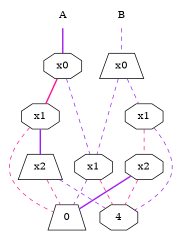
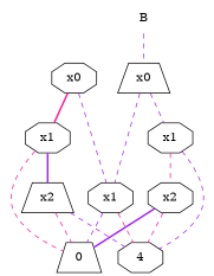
  graph {
    node [shape=octagon]
    edge [color=purple style=dashed]
-   A [shape=plaintext]
    n2 [label=x0]
    n3 [label=x1]
    n4 [label=x1]
    0 [shape=trapezium]
    n6 [label=x2 shape=trapezium]
    n7 [label=4]
    B [shape=plaintext]
    n9 [label=x0 shape=trapezium]
    n10 [label=x1]
    n11 [label=x2]
-   A -- n2 [style=bold]
    n2 -- n3 [color=deeppink style=bold]
    n2 -- n4
    n3 -- 0 [color=deeppink]
    n3 -- n6 [style=bold]
    n4 -- 0
    n4 -- n7 [color=deeppink]
    n6 -- 0 [color=deeppink]
    n6 -- n7
    B -- n9
    n9 -- n4
    n9 -- n10
    n10 -- n7
    n10 -- n11 [color=deeppink]
    n11 -- 0 [style=bold]
    n11 -- n7 [color=deeppink]
  }
